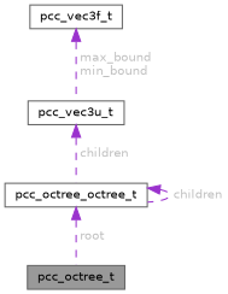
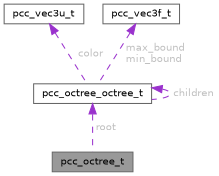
  digraph {
    node [color=gray40 fillcolor=white fontname=Helvetica fontsize=10 shape=box style=filled]
    edge [color=darkorchid3 dir=back fontcolor=grey fontname=Helvetica fontsize=10 labelfontname=Helvetica labelfontsize=10 style=dashed]
    n1 [fillcolor=grey60 fontcolor=black height=0.2 label=pcc_octree_t width=0.4]
    n2 [height=0.2 label=pcc_octree_octree_t width=0.4]
    n3 [height=0.2 label=pcc_vec3u_t width=0.4]
    n4 [height=0.2 label=pcc_vec3f_t width=0.4]
    n2 -> n1 [label=" root"]
    n2 -> n2 [label=" children"]
-   n3 -> n2 [label=" children"]
-   n4 -> n3 [label=" max_bound\nmin_bound"]
+   n3 -> n2 [label=" color"]
+   n4 -> n2 [label=" max_bound\nmin_bound"]
  }
